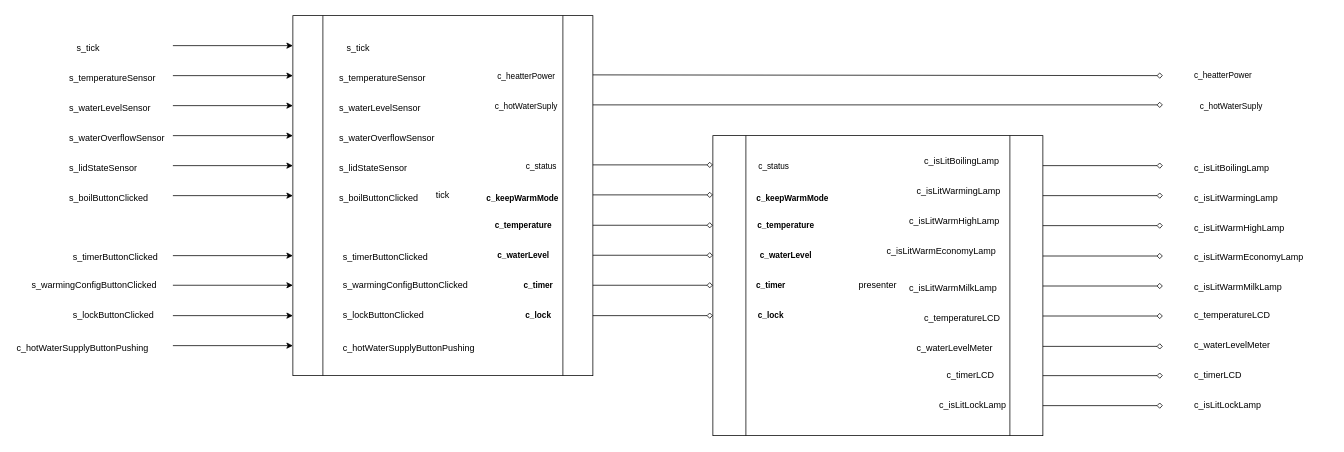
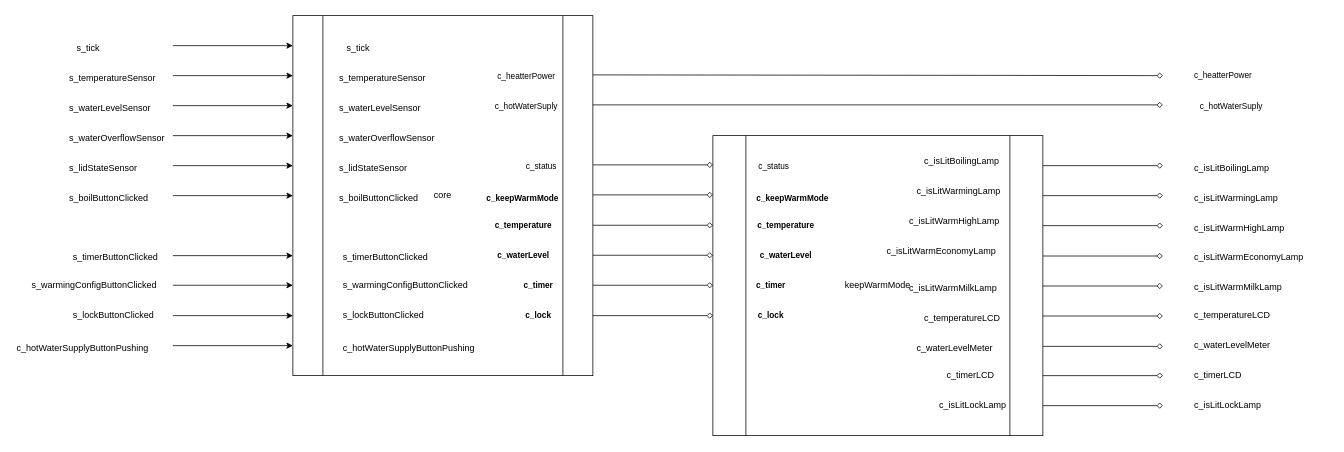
  <mxCell id="0" />
  <mxCell id="1" parent="0" />
- <mxCell id="2" value="tick" style="shape=process;whiteSpace=wrap;html=1;backgroundOutline=1;" vertex="1" parent="1"><mxGeometry y="20" width="400" height="480" as="geometry" x="390" /></mxCell>
- <mxCell id="3" value="presenter" style="shape=process;whiteSpace=wrap;html=1;backgroundOutline=1;" vertex="1" parent="1"><mxGeometry x="950" y="180" width="440" height="400" as="geometry" /></mxCell>
+ <mxCell id="2" value="core" style="shape=process;whiteSpace=wrap;html=1;backgroundOutline=1;" vertex="1" parent="1"><mxGeometry y="20" width="400" height="480" as="geometry" x="390" /></mxCell>
+ <mxCell id="3" value="keepWarmMode" style="shape=process;whiteSpace=wrap;html=1;backgroundOutline=1;" vertex="1" parent="1"><mxGeometry x="950" y="180" width="440" height="400" as="geometry" /></mxCell>
  <mxCell id="4" value="" style="endArrow=diamond;html=1;endFill=0;" edge="1" parent="1"><mxGeometry width="50" height="50" relative="1" as="geometry"><mxPoint x="790" y="99" as="sourcePoint" /><mxPoint x="1550" y="100" as="targetPoint" /></mxGeometry></mxCell>
  <mxCell id="5" value="c_heatterPower" style="edgeLabel;html=1;align=center;verticalAlign=middle;resizable=0;points=[];" vertex="1" connectable="0" parent="4"><mxGeometry x="0.759" y="-1" relative="1" as="geometry"><mxPoint x="172" y="-1" as="offset" /></mxGeometry></mxCell>
  <mxCell id="6" value="c_heatterPower" style="edgeLabel;html=1;align=center;verticalAlign=middle;resizable=0;points=[];" vertex="1" connectable="0" parent="1"><mxGeometry x="700" y="100" as="geometry" /></mxCell>
  <mxCell id="7" value="" style="endArrow=diamond;html=1;endFill=0;" edge="1" parent="1"><mxGeometry width="50" height="50" relative="1" as="geometry"><mxPoint x="790" y="139" as="sourcePoint" /><mxPoint x="1550" y="139" as="targetPoint" /></mxGeometry></mxCell>
  <mxCell id="8" value="c_hotWaterSuply" style="edgeLabel;html=1;align=center;verticalAlign=middle;resizable=0;points=[];" vertex="1" connectable="0" parent="7"><mxGeometry x="0.759" y="-1" relative="1" as="geometry"><mxPoint x="182" as="offset" /></mxGeometry></mxCell>
  <mxCell id="9" value="c_hotWaterSuply" style="edgeLabel;html=1;align=center;verticalAlign=middle;resizable=0;points=[];" vertex="1" connectable="0" parent="1"><mxGeometry x="700" y="140" as="geometry" /></mxCell>
  <mxCell id="10" value="c_status" style="edgeLabel;html=1;align=center;verticalAlign=middle;resizable=0;points=[];" vertex="1" connectable="0" parent="1"><mxGeometry x="1030" y="220" as="geometry" /></mxCell>
  <mxCell id="11" value="c_keepWarmMode" style="edgeLabel;html=1;align=center;verticalAlign=middle;resizable=0;points=[];fontStyle=1" vertex="1" connectable="0" parent="1"><mxGeometry x="1070" y="260" as="geometry"><mxPoint x="-15" y="2" as="offset" /></mxGeometry></mxCell>
  <mxCell id="12" value="c_temperature" style="edgeLabel;html=1;align=center;verticalAlign=middle;resizable=0;points=[];fontStyle=1" vertex="1" connectable="0" parent="1"><mxGeometry x="1070" y="270" as="geometry"><mxPoint x="-24" y="29" as="offset" /></mxGeometry></mxCell>
  <mxCell id="13" value="c_waterLevel" style="edgeLabel;html=1;align=center;verticalAlign=middle;resizable=0;points=[];fontStyle=1" vertex="1" connectable="0" parent="1"><mxGeometry x="1070" y="310" as="geometry"><mxPoint x="-24" y="29" as="offset" /></mxGeometry></mxCell>
  <mxCell id="14" value="c_timer" style="edgeLabel;html=1;align=center;verticalAlign=middle;resizable=0;points=[];fontStyle=1" vertex="1" connectable="0" parent="1"><mxGeometry x="1050" y="350" as="geometry"><mxPoint x="-24" y="29" as="offset" /></mxGeometry></mxCell>
  <mxCell id="15" value="c_lock" style="edgeLabel;html=1;align=center;verticalAlign=middle;resizable=0;points=[];fontStyle=1" vertex="1" connectable="0" parent="1"><mxGeometry x="1050" y="390" as="geometry"><mxPoint x="-24" y="29" as="offset" /></mxGeometry></mxCell>
  <mxCell id="16" value="c_isLitBoilingLamp" style="text;whiteSpace=wrap;html=1;" vertex="1" parent="1"><mxGeometry x="1230" y="200" width="130" height="40" as="geometry" /></mxCell>
  <mxCell id="17" value="c_isLitWarmingLamp" style="text;whiteSpace=wrap;html=1;" vertex="1" parent="1"><mxGeometry x="1220" y="240" width="150" height="40" as="geometry" /></mxCell>
  <mxCell id="18" value="c_isLitWarmHighLamp" style="text;whiteSpace=wrap;html=1;" vertex="1" parent="1"><mxGeometry x="1210" y="280" width="150" height="40" as="geometry" /></mxCell>
  <mxCell id="19" value="c_isLitWarmEconomyLamp" style="text;whiteSpace=wrap;html=1;" vertex="1" parent="1"><mxGeometry x="1180" y="320" width="180" height="40" as="geometry" /></mxCell>
  <mxCell id="20" value="c_isLitWarmMilkLamp" style="text;whiteSpace=wrap;html=1;" vertex="1" parent="1"><mxGeometry x="1210" y="370" width="150" height="40" as="geometry" /></mxCell>
  <mxCell id="21" value="c_temperatureLCD" style="text;whiteSpace=wrap;html=1;" vertex="1" parent="1"><mxGeometry x="1230" y="410" width="130" height="40" as="geometry" /></mxCell>
  <mxCell id="22" value="c_waterLevelMeter" style="text;whiteSpace=wrap;html=1;" vertex="1" parent="1"><mxGeometry x="1220" y="450" width="130" height="40" as="geometry" /></mxCell>
  <mxCell id="23" value="c_timerLCD" style="text;whiteSpace=wrap;html=1;" vertex="1" parent="1"><mxGeometry x="1260" y="485" width="100" height="40" as="geometry" /></mxCell>
  <mxCell id="24" value="c_isLitLockLamp" style="text;whiteSpace=wrap;html=1;" vertex="1" parent="1"><mxGeometry x="1250" y="525" width="120" height="40" as="geometry" /></mxCell>
  <mxCell id="25" value="c_status" style="edgeLabel;html=1;align=center;verticalAlign=middle;resizable=0;points=[];" vertex="1" connectable="0" parent="1"><mxGeometry x="720" y="220" as="geometry" /></mxCell>
  <mxCell id="26" value="c_keepWarmMode" style="edgeLabel;html=1;align=center;verticalAlign=middle;resizable=0;points=[];fontStyle=1" vertex="1" connectable="0" parent="1"><mxGeometry x="710" y="260" as="geometry"><mxPoint x="-15" y="2" as="offset" /></mxGeometry></mxCell>
  <mxCell id="27" value="c_temperature" style="edgeLabel;html=1;align=center;verticalAlign=middle;resizable=0;points=[];fontStyle=1" vertex="1" connectable="0" parent="1"><mxGeometry x="720" y="270" as="geometry"><mxPoint x="-24" y="29" as="offset" /></mxGeometry></mxCell>
  <mxCell id="28" value="c_waterLevel" style="edgeLabel;html=1;align=center;verticalAlign=middle;resizable=0;points=[];fontStyle=1" vertex="1" connectable="0" parent="1"><mxGeometry x="720" y="310" as="geometry"><mxPoint x="-24" y="29" as="offset" /></mxGeometry></mxCell>
  <mxCell id="29" value="c_timer" style="edgeLabel;html=1;align=center;verticalAlign=middle;resizable=0;points=[];fontStyle=1" vertex="1" connectable="0" parent="1"><mxGeometry x="740" y="350" as="geometry"><mxPoint x="-24" y="29" as="offset" /></mxGeometry></mxCell>
  <mxCell id="30" value="c_lock" style="edgeLabel;html=1;align=center;verticalAlign=middle;resizable=0;points=[];fontStyle=1" vertex="1" connectable="0" parent="1"><mxGeometry x="740" y="390" as="geometry"><mxPoint x="-24" y="29" as="offset" /></mxGeometry></mxCell>
  <mxCell id="31" value="" style="endArrow=diamond;html=1;endFill=0;" edge="1" parent="1"><mxGeometry width="50" height="50" relative="1" as="geometry"><mxPoint x="790" y="219" as="sourcePoint" /><mxPoint x="950" y="219" as="targetPoint" /></mxGeometry></mxCell>
  <mxCell id="32" value="" style="endArrow=diamond;html=1;endFill=0;" edge="1" parent="1"><mxGeometry width="50" height="50" relative="1" as="geometry"><mxPoint x="790" y="259" as="sourcePoint" /><mxPoint x="950" y="259" as="targetPoint" /></mxGeometry></mxCell>
  <mxCell id="33" value="" style="endArrow=diamond;html=1;endFill=0;" edge="1" parent="1"><mxGeometry width="50" height="50" relative="1" as="geometry"><mxPoint x="790" y="299.5" as="sourcePoint" /><mxPoint x="950" y="299.5" as="targetPoint" /></mxGeometry></mxCell>
  <mxCell id="34" value="" style="endArrow=diamond;html=1;endFill=0;" edge="1" parent="1"><mxGeometry width="50" height="50" relative="1" as="geometry"><mxPoint x="790" y="339.5" as="sourcePoint" /><mxPoint x="950" y="339.5" as="targetPoint" /></mxGeometry></mxCell>
  <mxCell id="35" value="" style="endArrow=diamond;html=1;endFill=0;" edge="1" parent="1"><mxGeometry width="50" height="50" relative="1" as="geometry"><mxPoint x="790" y="379.5" as="sourcePoint" /><mxPoint x="950" y="379.5" as="targetPoint" /></mxGeometry></mxCell>
  <mxCell id="36" value="" style="endArrow=diamond;html=1;endFill=0;" edge="1" parent="1"><mxGeometry width="50" height="50" relative="1" as="geometry"><mxPoint x="790" y="420" as="sourcePoint" /><mxPoint x="950" y="420" as="targetPoint" /></mxGeometry></mxCell>
  <mxCell id="37" value="c_isLitBoilingLamp" style="text;whiteSpace=wrap;html=1;" vertex="1" parent="1"><mxGeometry x="1590" y="210" width="130" height="40" as="geometry" /></mxCell>
  <mxCell id="38" value="c_isLitWarmingLamp" style="text;whiteSpace=wrap;html=1;" vertex="1" parent="1"><mxGeometry x="1590" y="250" width="150" height="40" as="geometry" /></mxCell>
  <mxCell id="39" value="c_isLitWarmHighLamp" style="text;whiteSpace=wrap;html=1;" vertex="1" parent="1"><mxGeometry x="1590" y="290" width="150" height="40" as="geometry" /></mxCell>
  <mxCell id="40" value="c_isLitWarmEconomyLamp" style="text;whiteSpace=wrap;html=1;" vertex="1" parent="1"><mxGeometry x="1590" y="327.5" width="180" height="40" as="geometry" /></mxCell>
  <mxCell id="41" value="c_isLitWarmMilkLamp" style="text;whiteSpace=wrap;html=1;" vertex="1" parent="1"><mxGeometry x="1590" y="367.5" width="150" height="40" as="geometry" /></mxCell>
  <mxCell id="42" value="c_temperatureLCD" style="text;whiteSpace=wrap;html=1;" vertex="1" parent="1"><mxGeometry x="1590" y="405" width="130" height="40" as="geometry" /></mxCell>
  <mxCell id="43" value="c_waterLevelMeter" style="text;whiteSpace=wrap;html=1;" vertex="1" parent="1"><mxGeometry x="1590" y="445" width="130" height="40" as="geometry" /></mxCell>
  <mxCell id="44" value="c_timerLCD" style="text;whiteSpace=wrap;html=1;" vertex="1" parent="1"><mxGeometry x="1590" y="485" width="100" height="40" as="geometry" /></mxCell>
  <mxCell id="45" value="c_isLitLockLamp" style="text;whiteSpace=wrap;html=1;" vertex="1" parent="1"><mxGeometry x="1590" y="525" width="120" height="40" as="geometry" /></mxCell>
  <mxCell id="46" value="" style="endArrow=diamond;html=1;endFill=0;" edge="1" parent="1"><mxGeometry width="50" height="50" relative="1" as="geometry"><mxPoint x="1390" y="220" as="sourcePoint" /><mxPoint x="1550" y="220" as="targetPoint" /></mxGeometry></mxCell>
  <mxCell id="47" value="" style="endArrow=diamond;html=1;endFill=0;" edge="1" parent="1"><mxGeometry width="50" height="50" relative="1" as="geometry"><mxPoint x="1390" y="260" as="sourcePoint" /><mxPoint x="1550" y="260" as="targetPoint" /></mxGeometry></mxCell>
  <mxCell id="48" value="" style="endArrow=diamond;html=1;endFill=0;" edge="1" parent="1"><mxGeometry width="50" height="50" relative="1" as="geometry"><mxPoint x="1390" y="300" as="sourcePoint" /><mxPoint x="1550" y="300" as="targetPoint" /></mxGeometry></mxCell>
  <mxCell id="49" value="" style="endArrow=diamond;html=1;endFill=0;" edge="1" parent="1"><mxGeometry width="50" height="50" relative="1" as="geometry"><mxPoint x="1390" y="340.5" as="sourcePoint" /><mxPoint x="1550" y="340.5" as="targetPoint" /></mxGeometry></mxCell>
  <mxCell id="50" value="" style="endArrow=diamond;html=1;endFill=0;" edge="1" parent="1"><mxGeometry width="50" height="50" relative="1" as="geometry"><mxPoint x="1390" y="380.5" as="sourcePoint" /><mxPoint x="1550" y="380.5" as="targetPoint" /></mxGeometry></mxCell>
  <mxCell id="51" value="" style="endArrow=diamond;html=1;endFill=0;" edge="1" parent="1"><mxGeometry width="50" height="50" relative="1" as="geometry"><mxPoint x="1390" y="420.5" as="sourcePoint" /><mxPoint x="1550" y="420.5" as="targetPoint" /></mxGeometry></mxCell>
  <mxCell id="52" value="" style="endArrow=diamond;html=1;endFill=0;" edge="1" parent="1"><mxGeometry width="50" height="50" relative="1" as="geometry"><mxPoint x="1390" y="461" as="sourcePoint" /><mxPoint x="1550" y="461" as="targetPoint" /></mxGeometry></mxCell>
  <mxCell id="53" value="" style="endArrow=diamond;html=1;endFill=0;" edge="1" parent="1"><mxGeometry width="50" height="50" relative="1" as="geometry"><mxPoint x="1390" y="500" as="sourcePoint" /><mxPoint x="1550" y="500" as="targetPoint" /></mxGeometry></mxCell>
  <mxCell id="54" value="" style="endArrow=diamond;html=1;endFill=0;" edge="1" parent="1"><mxGeometry width="50" height="50" relative="1" as="geometry"><mxPoint x="1390" y="540" as="sourcePoint" /><mxPoint x="1550" y="540" as="targetPoint" /></mxGeometry></mxCell>
  <mxCell id="55" value="s_tick" style="text;whiteSpace=wrap;html=1;" vertex="1" parent="1"><mxGeometry x="460" y="50" width="60" height="30" as="geometry" /></mxCell>
  <mxCell id="56" value="s_temperatureSensor" style="text;whiteSpace=wrap;html=1;" vertex="1" parent="1"><mxGeometry x="450" y="90" width="150" height="40" as="geometry" /></mxCell>
  <mxCell id="57" value="s_waterLevelSensor" style="text;whiteSpace=wrap;html=1;" vertex="1" parent="1"><mxGeometry x="450" y="130" width="140" height="40" as="geometry" /></mxCell>
  <mxCell id="58" value="s_waterOverflowSensor" style="text;whiteSpace=wrap;html=1;" vertex="1" parent="1"><mxGeometry x="450" y="170" width="160" height="40" as="geometry" /></mxCell>
  <mxCell id="59" value="s_lidStateSensor" style="text;whiteSpace=wrap;html=1;" vertex="1" parent="1"><mxGeometry x="450" y="210" width="120" height="40" as="geometry" /></mxCell>
  <mxCell id="60" value="s_boilButtonClicked" style="text;whiteSpace=wrap;html=1;" vertex="1" parent="1"><mxGeometry x="450" y="250" width="140" height="40" as="geometry" /></mxCell>
  <mxCell id="61" value="s_timerButtonClicked" style="text;whiteSpace=wrap;html=1;" vertex="1" parent="1"><mxGeometry x="455" y="327.5" width="150" height="40" as="geometry" /></mxCell>
  <mxCell id="62" value="s_warmingConfigButtonClicked" style="text;whiteSpace=wrap;html=1;" vertex="1" parent="1"><mxGeometry x="455" y="365" width="200" height="40" as="geometry" /></mxCell>
  <mxCell id="63" value="s_lockButtonClicked" style="text;whiteSpace=wrap;html=1;" vertex="1" parent="1"><mxGeometry x="455" y="405" width="140" height="40" as="geometry" /></mxCell>
  <mxCell id="64" value="c_hotWaterSupplyButtonPushing" style="text;whiteSpace=wrap;html=1;" vertex="1" parent="1"><mxGeometry x="455" y="450" width="210" height="40" as="geometry" /></mxCell>
  <mxCell id="65" value="" style="endArrow=classic;html=1;" edge="1" parent="1"><mxGeometry width="50" height="50" relative="1" as="geometry"><mxPoint x="230" y="60" as="sourcePoint" /><mxPoint y="60" as="targetPoint" x="390" /></mxGeometry></mxCell>
  <mxCell id="66" value="" style="endArrow=classic;html=1;" edge="1" parent="1"><mxGeometry width="50" height="50" relative="1" as="geometry"><mxPoint x="230" y="100" as="sourcePoint" /><mxPoint y="100" as="targetPoint" x="390" /></mxGeometry></mxCell>
  <mxCell id="67" value="" style="endArrow=classic;html=1;" edge="1" parent="1"><mxGeometry width="50" height="50" relative="1" as="geometry"><mxPoint x="230" y="140" as="sourcePoint" /><mxPoint y="140" as="targetPoint" x="390" /></mxGeometry></mxCell>
  <mxCell id="68" value="" style="endArrow=classic;html=1;" edge="1" parent="1"><mxGeometry width="50" height="50" relative="1" as="geometry"><mxPoint x="230" y="180" as="sourcePoint" /><mxPoint y="180" as="targetPoint" x="390" /></mxGeometry></mxCell>
  <mxCell id="69" value="" style="endArrow=classic;html=1;" edge="1" parent="1"><mxGeometry width="50" height="50" relative="1" as="geometry"><mxPoint x="230" y="220" as="sourcePoint" /><mxPoint y="220" as="targetPoint" x="390" /></mxGeometry></mxCell>
  <mxCell id="70" value="" style="endArrow=classic;html=1;" edge="1" parent="1"><mxGeometry width="50" height="50" relative="1" as="geometry"><mxPoint x="230" y="260" as="sourcePoint" /><mxPoint y="260" as="targetPoint" x="390" /></mxGeometry></mxCell>
  <mxCell id="71" value="" style="endArrow=classic;html=1;" edge="1" parent="1"><mxGeometry width="50" height="50" relative="1" as="geometry"><mxPoint x="230" y="379.5" as="sourcePoint" /><mxPoint y="379.5" as="targetPoint" x="390" /></mxGeometry></mxCell>
  <mxCell id="72" value="" style="endArrow=classic;html=1;" edge="1" parent="1"><mxGeometry width="50" height="50" relative="1" as="geometry"><mxPoint x="230" y="340" as="sourcePoint" /><mxPoint y="340" as="targetPoint" x="390" /></mxGeometry></mxCell>
  <mxCell id="73" value="" style="endArrow=classic;html=1;" edge="1" parent="1"><mxGeometry width="50" height="50" relative="1" as="geometry"><mxPoint x="230" y="420" as="sourcePoint" /><mxPoint y="420" as="targetPoint" x="390" /></mxGeometry></mxCell>
  <mxCell id="74" value="" style="endArrow=classic;html=1;" edge="1" parent="1"><mxGeometry width="50" height="50" relative="1" as="geometry"><mxPoint x="230" y="460" as="sourcePoint" /><mxPoint y="460" as="targetPoint" x="390" /></mxGeometry></mxCell>
  <mxCell id="75" value="s_tick" style="text;whiteSpace=wrap;html=1;" vertex="1" parent="1"><mxGeometry x="100" y="50" width="60" height="30" as="geometry" /></mxCell>
  <mxCell id="76" value="s_temperatureSensor" style="text;whiteSpace=wrap;html=1;" vertex="1" parent="1"><mxGeometry x="90" y="90" width="150" height="40" as="geometry" /></mxCell>
  <mxCell id="77" value="s_waterLevelSensor" style="text;whiteSpace=wrap;html=1;" vertex="1" parent="1"><mxGeometry x="90" y="130" width="140" height="40" as="geometry" /></mxCell>
  <mxCell id="78" value="s_waterOverflowSensor" style="text;whiteSpace=wrap;html=1;" vertex="1" parent="1"><mxGeometry x="90" y="170" width="160" height="40" as="geometry" /></mxCell>
  <mxCell id="79" value="s_lidStateSensor" style="text;whiteSpace=wrap;html=1;" vertex="1" parent="1"><mxGeometry x="90" y="210" width="120" height="40" as="geometry" /></mxCell>
  <mxCell id="80" value="s_boilButtonClicked" style="text;whiteSpace=wrap;html=1;" vertex="1" parent="1"><mxGeometry x="90" y="250" width="140" height="40" as="geometry" /></mxCell>
  <mxCell id="81" value="s_timerButtonClicked" style="text;whiteSpace=wrap;html=1;" vertex="1" parent="1"><mxGeometry x="95" y="327.5" width="150" height="40" as="geometry" /></mxCell>
  <mxCell id="82" value="s_lockButtonClicked" style="text;whiteSpace=wrap;html=1;" vertex="1" parent="1"><mxGeometry x="95" y="405" width="140" height="40" as="geometry" /></mxCell>
  <mxCell id="83" value="s_warmingConfigButtonClicked" style="text;whiteSpace=wrap;html=1;" vertex="1" parent="1"><mxGeometry x="40" y="365" width="200" height="40" as="geometry" /></mxCell>
  <mxCell id="84" value="c_hotWaterSupplyButtonPushing" style="text;whiteSpace=wrap;html=1;" vertex="1" parent="1"><mxGeometry x="20" y="450" width="210" height="40" as="geometry" /></mxCell>
